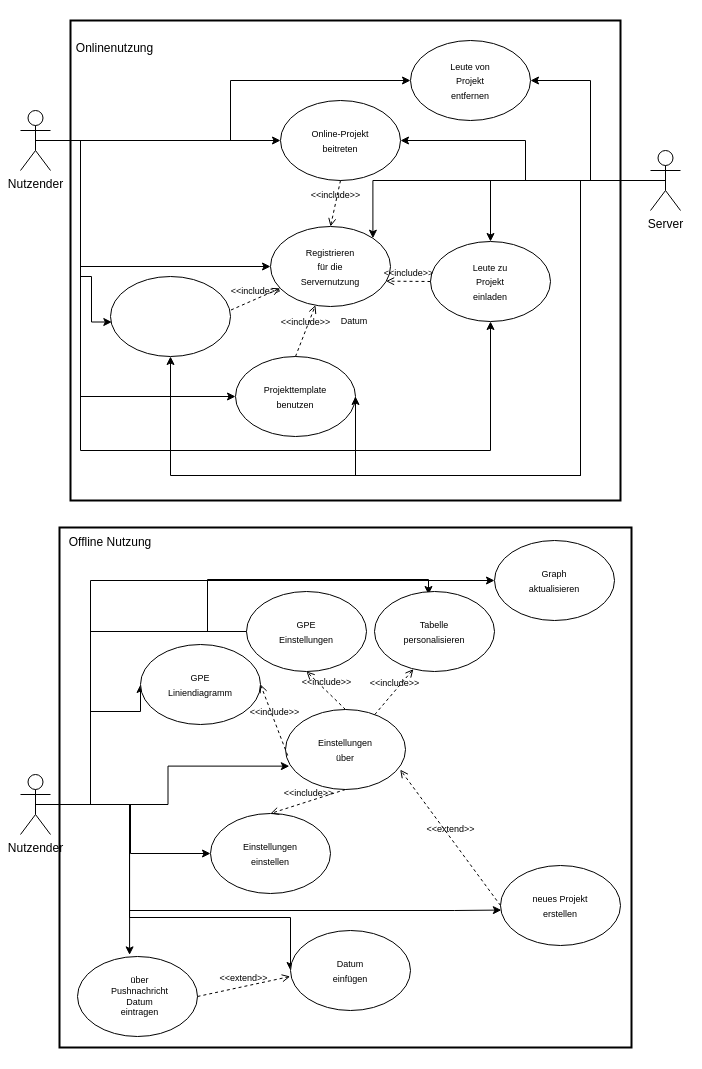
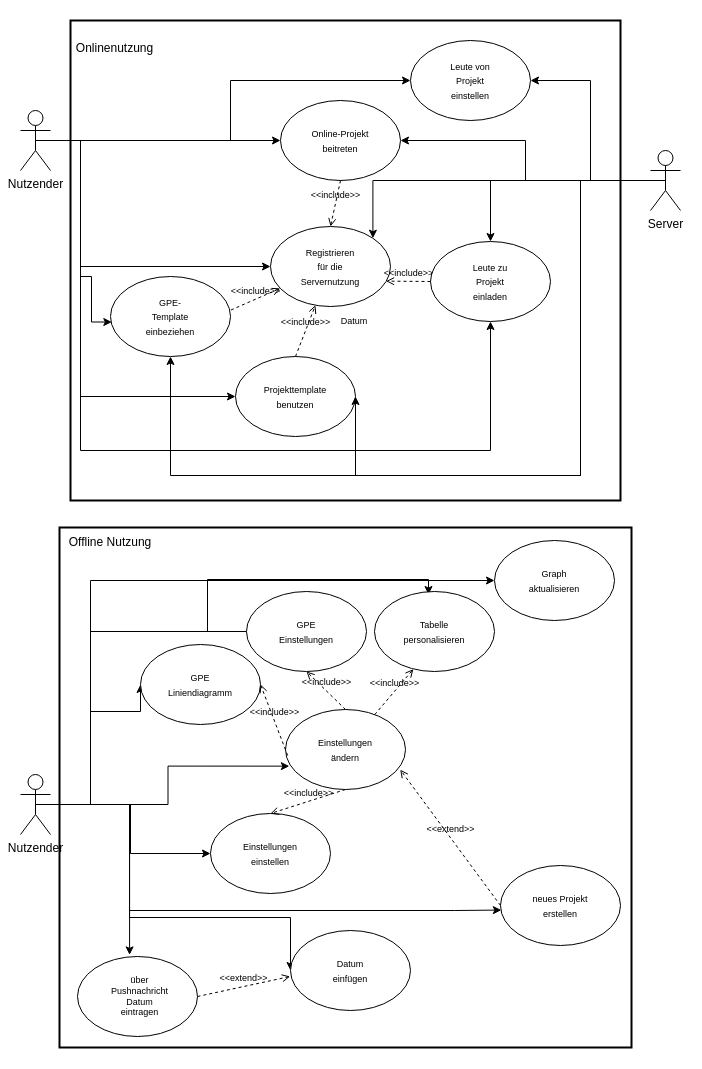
  <mxCell id="0" />
  <mxCell id="1" parent="0" />
  <mxCell id="2" value="" style="rounded=0;whiteSpace=wrap;html=1;fontSize=9;strokeWidth=2;" vertex="1" parent="1"><mxGeometry x="59" y="527" width="572" height="520" as="geometry" /></mxCell>
  <mxCell id="3" value="" style="rounded=0;whiteSpace=wrap;html=1;fontSize=9;strokeWidth=2;" vertex="1" parent="1"><mxGeometry x="70" y="20" width="550" height="480" as="geometry" /></mxCell>
  <mxCell id="4" style="edgeStyle=orthogonalEdgeStyle;rounded=0;orthogonalLoop=1;jettySize=auto;html=1;exitX=0.5;exitY=0.5;exitDx=0;exitDy=0;exitPerimeter=0;entryX=0;entryY=0.5;entryDx=0;entryDy=0;fontSize=9;" edge="1" parent="1" source="13" target="33"><mxGeometry relative="1" as="geometry"><Array as="points"><mxPoint x="90" y="804" /><mxPoint x="90" y="711" /></Array></mxGeometry></mxCell>
  <mxCell id="5" style="edgeStyle=orthogonalEdgeStyle;rounded=0;orthogonalLoop=1;jettySize=auto;html=1;exitX=0.5;exitY=0.5;exitDx=0;exitDy=0;exitPerimeter=0;fontSize=9;" edge="1" parent="1" source="13" target="21"><mxGeometry relative="1" as="geometry" /></mxCell>
  <mxCell id="6" style="edgeStyle=orthogonalEdgeStyle;rounded=0;orthogonalLoop=1;jettySize=auto;html=1;exitX=0.5;exitY=0.5;exitDx=0;exitDy=0;exitPerimeter=0;entryX=0.032;entryY=0.708;entryDx=0;entryDy=0;entryPerimeter=0;fontSize=9;" edge="1" parent="1" source="13" target="24"><mxGeometry relative="1" as="geometry" /></mxCell>
  <mxCell id="7" style="edgeStyle=orthogonalEdgeStyle;rounded=0;orthogonalLoop=1;jettySize=auto;html=1;exitX=0.5;exitY=0.5;exitDx=0;exitDy=0;exitPerimeter=0;entryX=0;entryY=0.5;entryDx=0;entryDy=0;fontSize=9;" edge="1" parent="1" source="13" target="30"><mxGeometry relative="1" as="geometry"><Array as="points"><mxPoint x="90" y="804" /><mxPoint x="90" y="631" /><mxPoint x="260" y="631" /></Array></mxGeometry></mxCell>
  <mxCell id="8" style="edgeStyle=orthogonalEdgeStyle;rounded=0;orthogonalLoop=1;jettySize=auto;html=1;exitX=0.5;exitY=0.5;exitDx=0;exitDy=0;exitPerimeter=0;entryX=0;entryY=0.5;entryDx=0;entryDy=0;fontSize=9;" edge="1" parent="1" source="13" target="27"><mxGeometry relative="1" as="geometry"><Array as="points"><mxPoint x="90" y="804" /></Array></mxGeometry></mxCell>
  <mxCell id="9" style="edgeStyle=orthogonalEdgeStyle;rounded=0;orthogonalLoop=1;jettySize=auto;html=1;exitX=0.5;exitY=0.5;exitDx=0;exitDy=0;exitPerimeter=0;fontSize=9;" edge="1" parent="1" source="13"><mxGeometry relative="1" as="geometry"><mxPoint x="428" y="594" as="targetPoint" /><Array as="points"><mxPoint x="90" y="804" /><mxPoint x="90" y="631" /><mxPoint x="207" y="631" /><mxPoint x="207" y="579" /><mxPoint x="428" y="579" /></Array></mxGeometry></mxCell>
  <mxCell id="10" style="edgeStyle=orthogonalEdgeStyle;rounded=0;orthogonalLoop=1;jettySize=auto;html=1;exitX=0.5;exitY=0.5;exitDx=0;exitDy=0;exitPerimeter=0;fontSize=9;entryX=0.007;entryY=0.557;entryDx=0;entryDy=0;entryPerimeter=0;" edge="1" parent="1" source="13" target="39"><mxGeometry relative="1" as="geometry"><mxPoint x="454" y="916" as="targetPoint" /><Array as="points"><mxPoint x="129" y="804" /><mxPoint x="129" y="910" /><mxPoint x="454" y="910" /></Array></mxGeometry></mxCell>
  <mxCell id="11" style="edgeStyle=orthogonalEdgeStyle;rounded=0;orthogonalLoop=1;jettySize=auto;html=1;exitX=0.5;exitY=0.5;exitDx=0;exitDy=0;exitPerimeter=0;entryX=0.434;entryY=-0.02;entryDx=0;entryDy=0;entryPerimeter=0;fontSize=9;" edge="1" parent="1" source="13" target="18"><mxGeometry relative="1" as="geometry" /></mxCell>
  <mxCell id="12" style="edgeStyle=orthogonalEdgeStyle;rounded=0;orthogonalLoop=1;jettySize=auto;html=1;exitX=0.5;exitY=0.5;exitDx=0;exitDy=0;exitPerimeter=0;entryX=0;entryY=0.5;entryDx=0;entryDy=0;fontSize=9;" edge="1" parent="1" source="13" target="15"><mxGeometry relative="1" as="geometry"><Array as="points"><mxPoint x="129" y="804" /><mxPoint x="129" y="917" /><mxPoint x="290" y="917" /></Array></mxGeometry></mxCell>
  <mxCell id="13" value="Nutzender" style="shape=umlActor;verticalLabelPosition=bottom;verticalAlign=top;html=1;outlineConnect=0;" vertex="1" parent="1"><mxGeometry x="20" y="774" width="30" height="60" as="geometry" /></mxCell>
  <mxCell id="14" value="" style="group" vertex="1" connectable="0" parent="1"><mxGeometry x="290" y="930" width="120" height="80" as="geometry" /></mxCell>
  <mxCell id="15" value="" style="ellipse;whiteSpace=wrap;html=1;" vertex="1" parent="14"><mxGeometry width="120" height="80" as="geometry" /></mxCell>
  <mxCell id="16" value="&lt;font style=&quot;font-size: 9px&quot;&gt;Datum einfügen&lt;/font&gt;" style="text;html=1;strokeColor=none;fillColor=none;align=center;verticalAlign=middle;whiteSpace=wrap;rounded=0;" vertex="1" parent="14"><mxGeometry x="30" y="25" width="60" height="30" as="geometry" /></mxCell>
  <mxCell id="17" value="" style="group" vertex="1" connectable="0" parent="1"><mxGeometry x="77" y="956" width="120" height="80" as="geometry" /></mxCell>
  <mxCell id="18" value="" style="ellipse;whiteSpace=wrap;html=1;" vertex="1" parent="17"><mxGeometry width="120" height="80" as="geometry" /></mxCell>
  <mxCell id="19" value="&lt;font style=&quot;font-size: 9px;&quot;&gt;über Pushnachricht&lt;br style=&quot;font-size: 9px;&quot;&gt;Datum&lt;br style=&quot;font-size: 9px;&quot;&gt;eintragen&lt;/font&gt;" style="text;html=1;strokeColor=none;fillColor=none;align=center;verticalAlign=middle;whiteSpace=wrap;rounded=0;fontSize=9;" vertex="1" parent="17"><mxGeometry x="25" y="25" width="75" height="30" as="geometry" /></mxCell>
  <mxCell id="20" value="" style="group" vertex="1" connectable="0" parent="1"><mxGeometry x="210" y="813" width="120" height="80" as="geometry" /></mxCell>
  <mxCell id="21" value="" style="ellipse;whiteSpace=wrap;html=1;" vertex="1" parent="20"><mxGeometry width="120" height="80" as="geometry" /></mxCell>
  <mxCell id="22" value="&lt;font style=&quot;font-size: 9px&quot;&gt;Einstellungen&lt;br&gt;einstellen&lt;br&gt;&lt;/font&gt;" style="text;html=1;strokeColor=none;fillColor=none;align=center;verticalAlign=middle;whiteSpace=wrap;rounded=0;" vertex="1" parent="20"><mxGeometry x="30" y="25" width="60" height="30" as="geometry" /></mxCell>
  <mxCell id="23" value="" style="group" vertex="1" connectable="0" parent="1"><mxGeometry x="285" y="709" width="120" height="80" as="geometry" /></mxCell>
  <mxCell id="24" value="" style="ellipse;whiteSpace=wrap;html=1;" vertex="1" parent="23"><mxGeometry width="120" height="80" as="geometry" /></mxCell>
- <mxCell id="25" value="&lt;font style=&quot;font-size: 9px&quot;&gt;Einstellungen über&lt;/font&gt;" style="text;html=1;strokeColor=none;fillColor=none;align=center;verticalAlign=middle;whiteSpace=wrap;rounded=0;" vertex="1" parent="23"><mxGeometry x="30" y="25" width="60" height="30" as="geometry" /></mxCell>
+ <mxCell id="25" value="&lt;font style=&quot;font-size: 9px&quot;&gt;Einstellungen ändern&lt;/font&gt;" style="text;html=1;strokeColor=none;fillColor=none;align=center;verticalAlign=middle;whiteSpace=wrap;rounded=0;" vertex="1" parent="23"><mxGeometry x="30" y="25" width="60" height="30" as="geometry" /></mxCell>
  <mxCell id="26" value="" style="group" vertex="1" connectable="0" parent="1"><mxGeometry x="494" y="540" width="120" height="80" as="geometry" /></mxCell>
  <mxCell id="27" value="" style="ellipse;whiteSpace=wrap;html=1;" vertex="1" parent="26"><mxGeometry width="120" height="80" as="geometry" /></mxCell>
  <mxCell id="28" value="&lt;font style=&quot;font-size: 9px&quot;&gt;Graph aktualisieren&lt;/font&gt;" style="text;html=1;strokeColor=none;fillColor=none;align=center;verticalAlign=middle;whiteSpace=wrap;rounded=0;" vertex="1" parent="26"><mxGeometry x="30" y="25" width="60" height="30" as="geometry" /></mxCell>
  <mxCell id="29" value="" style="group" vertex="1" connectable="0" parent="1"><mxGeometry x="246" y="591" width="120" height="80" as="geometry" /></mxCell>
  <mxCell id="30" value="" style="ellipse;whiteSpace=wrap;html=1;" vertex="1" parent="29"><mxGeometry width="120" height="80" as="geometry" /></mxCell>
  <mxCell id="31" value="&lt;font style=&quot;font-size: 9px&quot;&gt;GPE Einstellungen&lt;/font&gt;" style="text;html=1;strokeColor=none;fillColor=none;align=center;verticalAlign=middle;whiteSpace=wrap;rounded=0;" vertex="1" parent="29"><mxGeometry x="30" y="25" width="60" height="30" as="geometry" /></mxCell>
  <mxCell id="32" value="" style="group" vertex="1" connectable="0" parent="1"><mxGeometry x="140" y="644" width="120" height="80" as="geometry" /></mxCell>
  <mxCell id="33" value="" style="ellipse;whiteSpace=wrap;html=1;" vertex="1" parent="32"><mxGeometry width="120" height="80" as="geometry" /></mxCell>
  <mxCell id="34" value="&lt;font style=&quot;font-size: 9px&quot;&gt;GPE Liniendiagramm&lt;br&gt;&lt;/font&gt;" style="text;html=1;strokeColor=none;fillColor=none;align=center;verticalAlign=middle;whiteSpace=wrap;rounded=0;" vertex="1" parent="32"><mxGeometry x="30" y="25" width="60" height="30" as="geometry" /></mxCell>
  <mxCell id="35" value="" style="group" vertex="1" connectable="0" parent="1"><mxGeometry x="374" y="591" width="120" height="80" as="geometry" /></mxCell>
  <mxCell id="36" value="" style="ellipse;whiteSpace=wrap;html=1;" vertex="1" parent="35"><mxGeometry width="120" height="80" as="geometry" /></mxCell>
  <mxCell id="37" value="&lt;font style=&quot;font-size: 9px&quot;&gt;Tabelle personalisieren&lt;/font&gt;" style="text;html=1;strokeColor=none;fillColor=none;align=center;verticalAlign=middle;whiteSpace=wrap;rounded=0;" vertex="1" parent="35"><mxGeometry x="30" y="25" width="60" height="30" as="geometry" /></mxCell>
  <mxCell id="38" value="" style="group" vertex="1" connectable="0" parent="1"><mxGeometry x="500" y="865" width="120" height="80" as="geometry" /></mxCell>
  <mxCell id="39" value="" style="ellipse;whiteSpace=wrap;html=1;" vertex="1" parent="38"><mxGeometry width="120" height="80" as="geometry" /></mxCell>
  <mxCell id="40" value="&lt;font style=&quot;font-size: 9px&quot;&gt;neues Projekt erstellen&lt;/font&gt;" style="text;html=1;strokeColor=none;fillColor=none;align=center;verticalAlign=middle;whiteSpace=wrap;rounded=0;" vertex="1" parent="38"><mxGeometry x="30" y="25" width="60" height="30" as="geometry" /></mxCell>
  <mxCell id="41" value="" style="group" vertex="1" connectable="0" parent="1"><mxGeometry x="270" y="226" width="120" height="80" as="geometry" /></mxCell>
  <mxCell id="42" value="" style="ellipse;whiteSpace=wrap;html=1;" vertex="1" parent="41"><mxGeometry width="120" height="80" as="geometry" /></mxCell>
  <mxCell id="43" value="&lt;font style=&quot;font-size: 9px&quot;&gt;Registrieren für die Servernutzung&lt;/font&gt;" style="text;html=1;strokeColor=none;fillColor=none;align=center;verticalAlign=middle;whiteSpace=wrap;rounded=0;" vertex="1" parent="41"><mxGeometry x="30" y="25" width="60" height="30" as="geometry" /></mxCell>
  <mxCell id="44" value="" style="group" vertex="1" connectable="0" parent="1"><mxGeometry x="235" y="356" width="120" height="80" as="geometry" /></mxCell>
  <mxCell id="45" value="" style="ellipse;whiteSpace=wrap;html=1;" vertex="1" parent="44"><mxGeometry width="120" height="80" as="geometry" /></mxCell>
  <mxCell id="46" value="&lt;font style=&quot;font-size: 9px&quot;&gt;Projekttemplate&lt;br&gt;benutzen&lt;br&gt;&lt;/font&gt;" style="text;html=1;strokeColor=none;fillColor=none;align=center;verticalAlign=middle;whiteSpace=wrap;rounded=0;" vertex="1" parent="44"><mxGeometry x="30" y="25" width="60" height="30" as="geometry" /></mxCell>
  <mxCell id="47" value="" style="group" vertex="1" connectable="0" parent="1"><mxGeometry x="110" y="276" width="120" height="80" as="geometry" /></mxCell>
  <mxCell id="48" value="" style="ellipse;whiteSpace=wrap;html=1;" vertex="1" parent="47"><mxGeometry width="120" height="80" as="geometry" /></mxCell>
+ <mxCell id="49" value="&lt;font style=&quot;font-size: 9px&quot;&gt;GPE-Template einbeziehen&lt;/font&gt;" style="text;html=1;strokeColor=none;fillColor=none;align=center;verticalAlign=middle;whiteSpace=wrap;rounded=0;" vertex="1" parent="47"><mxGeometry x="30" y="25" width="60" height="30" as="geometry" /></mxCell>
  <mxCell id="50" value="" style="group" vertex="1" connectable="0" parent="1"><mxGeometry x="280" y="100" width="120" height="80" as="geometry" /></mxCell>
  <mxCell id="51" value="" style="ellipse;whiteSpace=wrap;html=1;" vertex="1" parent="50"><mxGeometry width="120" height="80" as="geometry" /></mxCell>
  <mxCell id="52" value="&lt;font style=&quot;font-size: 9px&quot;&gt;Online-Projekt beitreten&lt;/font&gt;" style="text;html=1;strokeColor=none;fillColor=none;align=center;verticalAlign=middle;whiteSpace=wrap;rounded=0;" vertex="1" parent="50"><mxGeometry x="30" y="25" width="60" height="30" as="geometry" /></mxCell>
  <mxCell id="53" value="" style="group" vertex="1" connectable="0" parent="1"><mxGeometry x="430" y="241" width="120" height="80" as="geometry" /></mxCell>
  <mxCell id="54" value="" style="ellipse;whiteSpace=wrap;html=1;" vertex="1" parent="53"><mxGeometry width="120" height="80" as="geometry" /></mxCell>
  <mxCell id="55" value="&lt;font style=&quot;font-size: 9px&quot;&gt;Leute zu Projekt einladen&lt;/font&gt;" style="text;html=1;strokeColor=none;fillColor=none;align=center;verticalAlign=middle;whiteSpace=wrap;rounded=0;" vertex="1" parent="53"><mxGeometry x="30" y="25" width="60" height="30" as="geometry" /></mxCell>
  <mxCell id="56" value="" style="group" vertex="1" connectable="0" parent="1"><mxGeometry x="410" y="40" width="120" height="80" as="geometry" /></mxCell>
  <mxCell id="57" value="" style="ellipse;whiteSpace=wrap;html=1;" vertex="1" parent="56"><mxGeometry width="120" height="80" as="geometry" /></mxCell>
- <mxCell id="58" value="&lt;font style=&quot;font-size: 9px&quot;&gt;Leute von Projekt entfernen&lt;/font&gt;" style="text;html=1;strokeColor=none;fillColor=none;align=center;verticalAlign=middle;whiteSpace=wrap;rounded=0;" vertex="1" parent="56"><mxGeometry x="30" y="25" width="60" height="30" as="geometry" /></mxCell>
+ <mxCell id="58" value="&lt;font style=&quot;font-size: 9px&quot;&gt;Leute von Projekt einstellen&lt;/font&gt;" style="text;html=1;strokeColor=none;fillColor=none;align=center;verticalAlign=middle;whiteSpace=wrap;rounded=0;" vertex="1" parent="56"><mxGeometry x="30" y="25" width="60" height="30" as="geometry" /></mxCell>
  <mxCell id="59" style="edgeStyle=orthogonalEdgeStyle;rounded=0;orthogonalLoop=1;jettySize=auto;html=1;exitX=0.5;exitY=0.5;exitDx=0;exitDy=0;exitPerimeter=0;entryX=1;entryY=0.5;entryDx=0;entryDy=0;fontSize=9;" edge="1" parent="1" source="65" target="57"><mxGeometry relative="1" as="geometry" /></mxCell>
  <mxCell id="60" style="edgeStyle=orthogonalEdgeStyle;rounded=0;orthogonalLoop=1;jettySize=auto;html=1;exitX=0.5;exitY=0.5;exitDx=0;exitDy=0;exitPerimeter=0;entryX=1;entryY=0.5;entryDx=0;entryDy=0;fontSize=9;" edge="1" parent="1" source="65" target="51"><mxGeometry relative="1" as="geometry" /></mxCell>
  <mxCell id="61" style="edgeStyle=orthogonalEdgeStyle;rounded=0;orthogonalLoop=1;jettySize=auto;html=1;exitX=0.5;exitY=0.5;exitDx=0;exitDy=0;exitPerimeter=0;entryX=1;entryY=0;entryDx=0;entryDy=0;fontSize=9;" edge="1" parent="1" source="65" target="42"><mxGeometry relative="1" as="geometry" /></mxCell>
  <mxCell id="62" style="edgeStyle=orthogonalEdgeStyle;rounded=0;orthogonalLoop=1;jettySize=auto;html=1;exitX=0.5;exitY=0.5;exitDx=0;exitDy=0;exitPerimeter=0;entryX=0.5;entryY=0;entryDx=0;entryDy=0;fontSize=9;" edge="1" parent="1" source="65" target="54"><mxGeometry relative="1" as="geometry" /></mxCell>
  <mxCell id="63" style="edgeStyle=orthogonalEdgeStyle;rounded=0;orthogonalLoop=1;jettySize=auto;html=1;exitX=0.5;exitY=0.5;exitDx=0;exitDy=0;exitPerimeter=0;entryX=1;entryY=0.5;entryDx=0;entryDy=0;fontSize=9;" edge="1" parent="1" source="65" target="45"><mxGeometry relative="1" as="geometry"><Array as="points"><mxPoint x="580" y="180" /><mxPoint x="580" y="475" /><mxPoint x="355" y="475" /></Array></mxGeometry></mxCell>
  <mxCell id="64" style="edgeStyle=orthogonalEdgeStyle;rounded=0;orthogonalLoop=1;jettySize=auto;html=1;exitX=0.5;exitY=0.5;exitDx=0;exitDy=0;exitPerimeter=0;entryX=0.5;entryY=1;entryDx=0;entryDy=0;fontSize=9;" edge="1" parent="1" source="65" target="48"><mxGeometry relative="1" as="geometry"><Array as="points"><mxPoint x="580" y="180" /><mxPoint x="580" y="475" /><mxPoint x="170" y="475" /></Array></mxGeometry></mxCell>
  <mxCell id="65" value="Server" style="shape=umlActor;verticalLabelPosition=bottom;verticalAlign=top;html=1;outlineConnect=0;" vertex="1" parent="1"><mxGeometry x="650" y="150" width="30" height="60" as="geometry" /></mxCell>
  <mxCell id="66" value="&amp;lt;&amp;lt;include&amp;gt;&amp;gt;" style="html=1;verticalAlign=bottom;labelBackgroundColor=none;endArrow=open;endFill=0;dashed=1;rounded=0;fontSize=9;exitX=0.5;exitY=1;exitDx=0;exitDy=0;entryX=0.5;entryY=0;entryDx=0;entryDy=0;" edge="1" parent="1" source="24" target="21"><mxGeometry width="160" relative="1" as="geometry"><mxPoint x="365" y="471" as="sourcePoint" /><mxPoint x="525" y="471" as="targetPoint" /></mxGeometry></mxCell>
  <mxCell id="67" value="&amp;lt;&amp;lt;include&amp;gt;&amp;gt;" style="html=1;verticalAlign=bottom;labelBackgroundColor=none;endArrow=open;endFill=0;dashed=1;rounded=0;fontSize=9;entryX=0.324;entryY=0.971;entryDx=0;entryDy=0;entryPerimeter=0;" edge="1" parent="1" source="24" target="36"><mxGeometry width="160" relative="1" as="geometry"><mxPoint x="495" y="440.17" as="sourcePoint" /><mxPoint x="465" y="591" as="targetPoint" /></mxGeometry></mxCell>
  <mxCell id="68" value="&amp;lt;&amp;lt;include&amp;gt;&amp;gt;" style="html=1;verticalAlign=bottom;labelBackgroundColor=none;endArrow=open;endFill=0;dashed=1;rounded=0;fontSize=9;entryX=0.5;entryY=1;entryDx=0;entryDy=0;exitX=0.5;exitY=0;exitDx=0;exitDy=0;" edge="1" parent="1" source="24" target="30"><mxGeometry width="160" relative="1" as="geometry"><mxPoint x="365" y="471" as="sourcePoint" /><mxPoint x="525" y="471" as="targetPoint" /></mxGeometry></mxCell>
  <mxCell id="69" value="&amp;lt;&amp;lt;include&amp;gt;&amp;gt;" style="html=1;verticalAlign=bottom;labelBackgroundColor=none;endArrow=open;endFill=0;dashed=1;rounded=0;fontSize=9;entryX=1;entryY=0.5;entryDx=0;entryDy=0;exitX=0.018;exitY=0.575;exitDx=0;exitDy=0;exitPerimeter=0;" edge="1" parent="1" source="24" target="33"><mxGeometry width="160" relative="1" as="geometry"><mxPoint x="315" y="501" as="sourcePoint" /><mxPoint x="525" y="471" as="targetPoint" /></mxGeometry></mxCell>
  <mxCell id="70" value="&amp;lt;&amp;lt;extend&amp;gt;&amp;gt;" style="html=1;verticalAlign=bottom;labelBackgroundColor=none;endArrow=open;endFill=0;dashed=1;rounded=0;fontSize=9;exitX=1;exitY=0.5;exitDx=0;exitDy=0;entryX=-0.003;entryY=0.575;entryDx=0;entryDy=0;entryPerimeter=0;" edge="1" parent="1" source="18" target="15"><mxGeometry width="160" relative="1" as="geometry"><mxPoint x="645" y="1086" as="sourcePoint" /><mxPoint x="805" y="1086" as="targetPoint" /></mxGeometry></mxCell>
  <mxCell id="71" value="&amp;lt;&amp;lt;extend&amp;gt;&amp;gt;" style="html=1;verticalAlign=bottom;labelBackgroundColor=none;endArrow=open;endFill=0;dashed=1;rounded=0;fontSize=9;exitX=0;exitY=0.5;exitDx=0;exitDy=0;entryX=0.956;entryY=0.752;entryDx=0;entryDy=0;entryPerimeter=0;" edge="1" parent="1" source="39" target="24"><mxGeometry width="160" relative="1" as="geometry"><mxPoint x="365" y="471" as="sourcePoint" /><mxPoint x="415" y="571" as="targetPoint" /></mxGeometry></mxCell>
  <mxCell id="72" value="&amp;lt;&amp;lt;include&amp;gt;&amp;gt;" style="html=1;verticalAlign=bottom;labelBackgroundColor=none;endArrow=open;endFill=0;dashed=1;rounded=0;fontSize=9;exitX=0.5;exitY=0;exitDx=0;exitDy=0;" edge="1" parent="1" source="45" target="42"><mxGeometry width="160" relative="1" as="geometry"><mxPoint x="340" y="306" as="sourcePoint" /><mxPoint x="500" y="306" as="targetPoint" /></mxGeometry></mxCell>
  <mxCell id="73" value="&amp;lt;&amp;lt;include&amp;gt;&amp;gt;" style="html=1;verticalAlign=bottom;labelBackgroundColor=none;endArrow=open;endFill=0;dashed=1;rounded=0;fontSize=9;exitX=1.004;exitY=0.419;exitDx=0;exitDy=0;exitPerimeter=0;" edge="1" parent="1" source="48" target="42"><mxGeometry width="160" relative="1" as="geometry"><mxPoint x="230" y="336" as="sourcePoint" /><mxPoint x="460" y="420" as="targetPoint" /></mxGeometry></mxCell>
  <mxCell id="74" value="&amp;lt;&amp;lt;include&amp;gt;&amp;gt;" style="html=1;verticalAlign=bottom;labelBackgroundColor=none;endArrow=open;endFill=0;dashed=1;rounded=0;fontSize=9;exitX=0.5;exitY=1;exitDx=0;exitDy=0;entryX=0.5;entryY=0;entryDx=0;entryDy=0;" edge="1" parent="1" source="51" target="42"><mxGeometry width="160" relative="1" as="geometry"><mxPoint x="340" y="306" as="sourcePoint" /><mxPoint x="500" y="306" as="targetPoint" /></mxGeometry></mxCell>
  <mxCell id="75" style="edgeStyle=orthogonalEdgeStyle;rounded=0;orthogonalLoop=1;jettySize=auto;html=1;exitX=0.5;exitY=0.5;exitDx=0;exitDy=0;exitPerimeter=0;entryX=0;entryY=0.5;entryDx=0;entryDy=0;fontSize=9;" edge="1" parent="1" source="81" target="51"><mxGeometry relative="1" as="geometry" /></mxCell>
  <mxCell id="76" style="edgeStyle=orthogonalEdgeStyle;rounded=0;orthogonalLoop=1;jettySize=auto;html=1;exitX=0.5;exitY=0.5;exitDx=0;exitDy=0;exitPerimeter=0;entryX=0;entryY=0.5;entryDx=0;entryDy=0;fontSize=9;" edge="1" parent="1" source="81" target="57"><mxGeometry relative="1" as="geometry" /></mxCell>
  <mxCell id="77" style="edgeStyle=orthogonalEdgeStyle;rounded=0;orthogonalLoop=1;jettySize=auto;html=1;exitX=0.5;exitY=0.5;exitDx=0;exitDy=0;exitPerimeter=0;entryX=0;entryY=0.5;entryDx=0;entryDy=0;fontSize=9;" edge="1" parent="1" source="81" target="42"><mxGeometry relative="1" as="geometry"><Array as="points"><mxPoint x="80" y="140" /><mxPoint x="80" y="266" /></Array></mxGeometry></mxCell>
  <mxCell id="78" style="edgeStyle=orthogonalEdgeStyle;rounded=0;orthogonalLoop=1;jettySize=auto;html=1;exitX=0.5;exitY=0.5;exitDx=0;exitDy=0;exitPerimeter=0;entryX=0.011;entryY=0.569;entryDx=0;entryDy=0;fontSize=9;entryPerimeter=0;" edge="1" parent="1" source="81" target="48"><mxGeometry relative="1" as="geometry"><Array as="points"><mxPoint x="80" y="140" /><mxPoint x="80" y="276" /><mxPoint x="91" y="276" /></Array></mxGeometry></mxCell>
  <mxCell id="79" style="edgeStyle=orthogonalEdgeStyle;rounded=0;orthogonalLoop=1;jettySize=auto;html=1;exitX=0.5;exitY=0.5;exitDx=0;exitDy=0;exitPerimeter=0;entryX=0;entryY=0.5;entryDx=0;entryDy=0;fontSize=9;" edge="1" parent="1" source="81" target="45"><mxGeometry relative="1" as="geometry"><Array as="points"><mxPoint x="80" y="140" /><mxPoint x="80" y="396" /></Array></mxGeometry></mxCell>
  <mxCell id="80" style="edgeStyle=orthogonalEdgeStyle;rounded=0;orthogonalLoop=1;jettySize=auto;html=1;exitX=0.5;exitY=0.5;exitDx=0;exitDy=0;exitPerimeter=0;fontSize=9;entryX=0.5;entryY=1;entryDx=0;entryDy=0;" edge="1" parent="1" source="81" target="54"><mxGeometry relative="1" as="geometry"><mxPoint x="490" y="390" as="targetPoint" /><Array as="points"><mxPoint x="80" y="140" /><mxPoint x="80" y="450" /><mxPoint x="490" y="450" /></Array></mxGeometry></mxCell>
  <mxCell id="81" value="Nutzender" style="shape=umlActor;verticalLabelPosition=bottom;verticalAlign=top;html=1;outlineConnect=0;" vertex="1" parent="1"><mxGeometry x="20" y="110" width="30" height="60" as="geometry" /></mxCell>
  <mxCell id="82" value="Datum" style="text;html=1;strokeColor=none;fillColor=none;align=center;verticalAlign=middle;whiteSpace=wrap;rounded=0;fontSize=9;" vertex="1" parent="1"><mxGeometry x="324" y="306" width="60" height="30" as="geometry" /></mxCell>
  <mxCell id="83" value="&lt;font style=&quot;font-size: 12px&quot;&gt;Onlinenutzung&lt;/font&gt;" style="text;html=1;strokeColor=none;fillColor=none;align=center;verticalAlign=middle;whiteSpace=wrap;rounded=0;fontSize=9;" vertex="1" parent="1"><mxGeometry x="77" y="33" width="75" height="30" as="geometry" /></mxCell>
  <mxCell id="84" value="&lt;font style=&quot;font-size: 12px&quot;&gt;Offline Nutzung&lt;/font&gt;" style="text;html=1;strokeColor=none;fillColor=none;align=center;verticalAlign=middle;whiteSpace=wrap;rounded=0;fontSize=9;" vertex="1" parent="1"><mxGeometry x="61" y="527" width="98" height="30" as="geometry" /></mxCell>
  <mxCell id="85" value="&amp;lt;&amp;lt;include&amp;gt;&amp;gt;" style="html=1;verticalAlign=bottom;labelBackgroundColor=none;endArrow=open;endFill=0;dashed=1;rounded=0;fontSize=9;entryX=0.963;entryY=0.683;entryDx=0;entryDy=0;entryPerimeter=0;exitX=0;exitY=0.5;exitDx=0;exitDy=0;" edge="1" parent="1" source="54" target="42"><mxGeometry width="160" relative="1" as="geometry"><mxPoint x="430" y="330" as="sourcePoint" /><mxPoint x="375.4" y="586" as="targetPoint" /></mxGeometry></mxCell>
